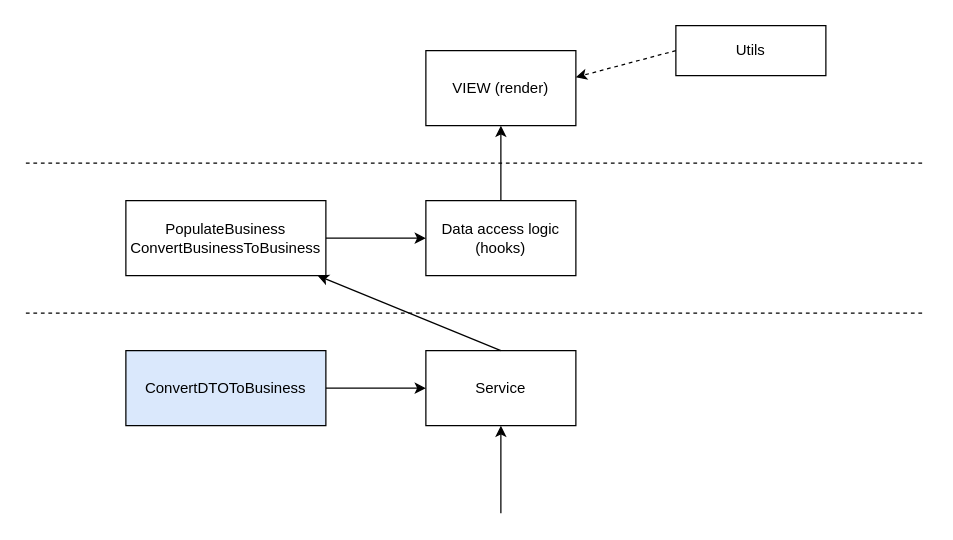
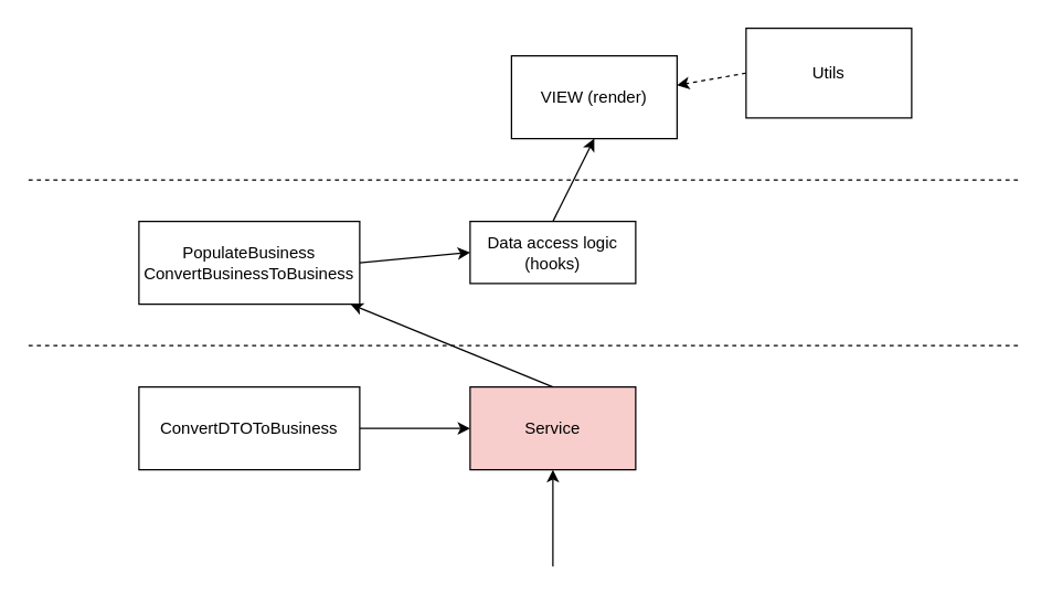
  <mxCell id="0" />
  <mxCell id="1" parent="0" />
  <mxCell id="2" value="" style="endArrow=none;dashed=1;html=1;rounded=0;" parent="1" edge="1"><mxGeometry width="50" height="50" relative="1" as="geometry"><mxPoint x="20" y="130" as="sourcePoint" /><mxPoint x="740" y="130" as="targetPoint" /></mxGeometry></mxCell>
  <mxCell id="3" value="" style="endArrow=none;dashed=1;html=1;rounded=0;" parent="1" edge="1"><mxGeometry width="50" height="50" relative="1" as="geometry"><mxPoint x="20" y="250" as="sourcePoint" /><mxPoint x="740" y="250" as="targetPoint" /></mxGeometry></mxCell>
- <mxCell id="4" value="Service" style="html=1;whiteSpace=wrap;" parent="1" vertex="1"><mxGeometry x="340" y="280" width="120" height="60" as="geometry" /></mxCell>
- <mxCell id="5" value="Data access logic (hooks)" style="html=1;whiteSpace=wrap;" parent="1" vertex="1"><mxGeometry x="340" y="160" width="120" height="60" as="geometry" /></mxCell>
- <mxCell id="6" value="VIEW (render)" style="html=1;whiteSpace=wrap;" parent="1" vertex="1"><mxGeometry x="340" y="40" width="120" height="60" as="geometry" /></mxCell>
+ <mxCell id="4" value="Service" style="html=1;whiteSpace=wrap;fillColor=#f8cecc;" parent="1" vertex="1"><mxGeometry x="340" y="280" width="120" height="60" as="geometry" /></mxCell>
+ <mxCell id="5" value="Data access logic (hooks)" style="html=1;whiteSpace=wrap;" parent="1" vertex="1"><mxGeometry x="340" y="160" width="120" height="45" as="geometry" /></mxCell>
+ <mxCell id="6" value="VIEW (render)" style="html=1;whiteSpace=wrap;" parent="1" vertex="1"><mxGeometry x="370" y="40" width="120" height="60" as="geometry" /></mxCell>
  <mxCell id="7" value="" style="endArrow=classic;html=1;rounded=0;entryX=0.5;entryY=1;entryDx=0;entryDy=0;" parent="1" target="4" edge="1"><mxGeometry width="50" height="50" relative="1" as="geometry"><mxPoint x="400" y="410" as="sourcePoint" /><mxPoint x="460" y="330" as="targetPoint" /></mxGeometry></mxCell>
  <mxCell id="8" value="" style="endArrow=classic;html=1;rounded=0;entryX=0;entryY=0.5;entryDx=0;entryDy=0;" parent="1" target="4" edge="1"><mxGeometry width="50" height="50" relative="1" as="geometry"><mxPoint x="260" y="310" as="sourcePoint" /><mxPoint x="410" y="340" as="targetPoint" /></mxGeometry></mxCell>
- <mxCell id="9" value="ConvertDTOToBusiness" style="html=1;whiteSpace=wrap;fillColor=#dae8fc;" parent="1" vertex="1"><mxGeometry x="100" y="280" width="160" height="60" as="geometry" /></mxCell>
+ <mxCell id="9" value="ConvertDTOToBusiness" style="html=1;whiteSpace=wrap;" parent="1" vertex="1"><mxGeometry x="100" y="280" width="160" height="60" as="geometry" /></mxCell>
  <mxCell id="10" value="" style="endArrow=classic;html=1;rounded=0;exitX=0.5;exitY=0;exitDx=0;exitDy=0;" parent="1" source="4" target="13" edge="1"><mxGeometry width="50" height="50" relative="1" as="geometry"><mxPoint x="410" y="420" as="sourcePoint" /><mxPoint x="410" y="340" as="targetPoint" /></mxGeometry></mxCell>
  <mxCell id="11" value="" style="endArrow=classic;html=1;rounded=0;entryX=0.5;entryY=1;entryDx=0;entryDy=0;exitX=0.5;exitY=0;exitDx=0;exitDy=0;" parent="1" source="5" target="6" edge="1"><mxGeometry width="50" height="50" relative="1" as="geometry"><mxPoint x="420" y="430" as="sourcePoint" /><mxPoint x="420" y="350" as="targetPoint" /></mxGeometry></mxCell>
  <mxCell id="12" value="" style="endArrow=classic;html=1;rounded=0;entryX=0;entryY=0.5;entryDx=0;entryDy=0;" parent="1" target="5" edge="1"><mxGeometry width="50" height="50" relative="1" as="geometry"><mxPoint x="260" y="190" as="sourcePoint" /><mxPoint x="350" y="320" as="targetPoint" /></mxGeometry></mxCell>
  <mxCell id="13" value="PopulateBusiness&lt;br&gt;ConvertBusinessToBusiness" style="html=1;whiteSpace=wrap;" parent="1" vertex="1"><mxGeometry x="100" y="160" width="160" height="60" as="geometry" /></mxCell>
- <mxCell id="14" value="Utils" style="html=1;whiteSpace=wrap;" parent="1" vertex="1"><mxGeometry x="540" y="20" width="120" height="40" as="geometry" /></mxCell>
+ <mxCell id="14" value="Utils" style="html=1;whiteSpace=wrap;" parent="1" vertex="1"><mxGeometry x="540" y="20" width="120" height="65" as="geometry" /></mxCell>
  <mxCell id="15" value="" style="endArrow=classic;html=1;rounded=0;exitX=0;exitY=0.5;exitDx=0;exitDy=0;entryX=0.999;entryY=0.355;entryDx=0;entryDy=0;entryPerimeter=0;dashed=1;" parent="1" source="14" target="6" edge="1"><mxGeometry width="50" height="50" relative="1" as="geometry"><mxPoint x="550" y="110" as="sourcePoint" /><mxPoint x="460" y="70" as="targetPoint" /></mxGeometry></mxCell>
